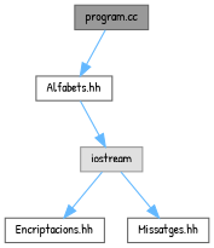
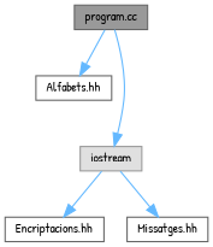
  digraph {
    fontname="Patrick Hand"
    node [color=grey40 fillcolor=white fontname="Patrick Hand" fontsize=10 shape=box style=filled]
    edge [color=steelblue1 fontname="Patrick Hand" fontsize=10 labelfontname=FreeSans labelfontsize=10 style=solid]
    n1 [color=gray40 fillcolor=grey60 fontcolor=black height=0.2 label="program.cc" width=0.4]
    n2 [height=0.2 label="Alfabets.hh" width=0.4]
    n3 [color=grey60 fillcolor="#E0E0E0" height=0.2 label=iostream width=0.4]
    n4 [height=0.2 label="Encriptacions.hh" width=0.4]
    n5 [height=0.2 label="Missatges.hh" width=0.4]
    n1 -> n2
-   n2 -> n3
+   n1 -> n3
    n3 -> n4
    n3 -> n5
  }
